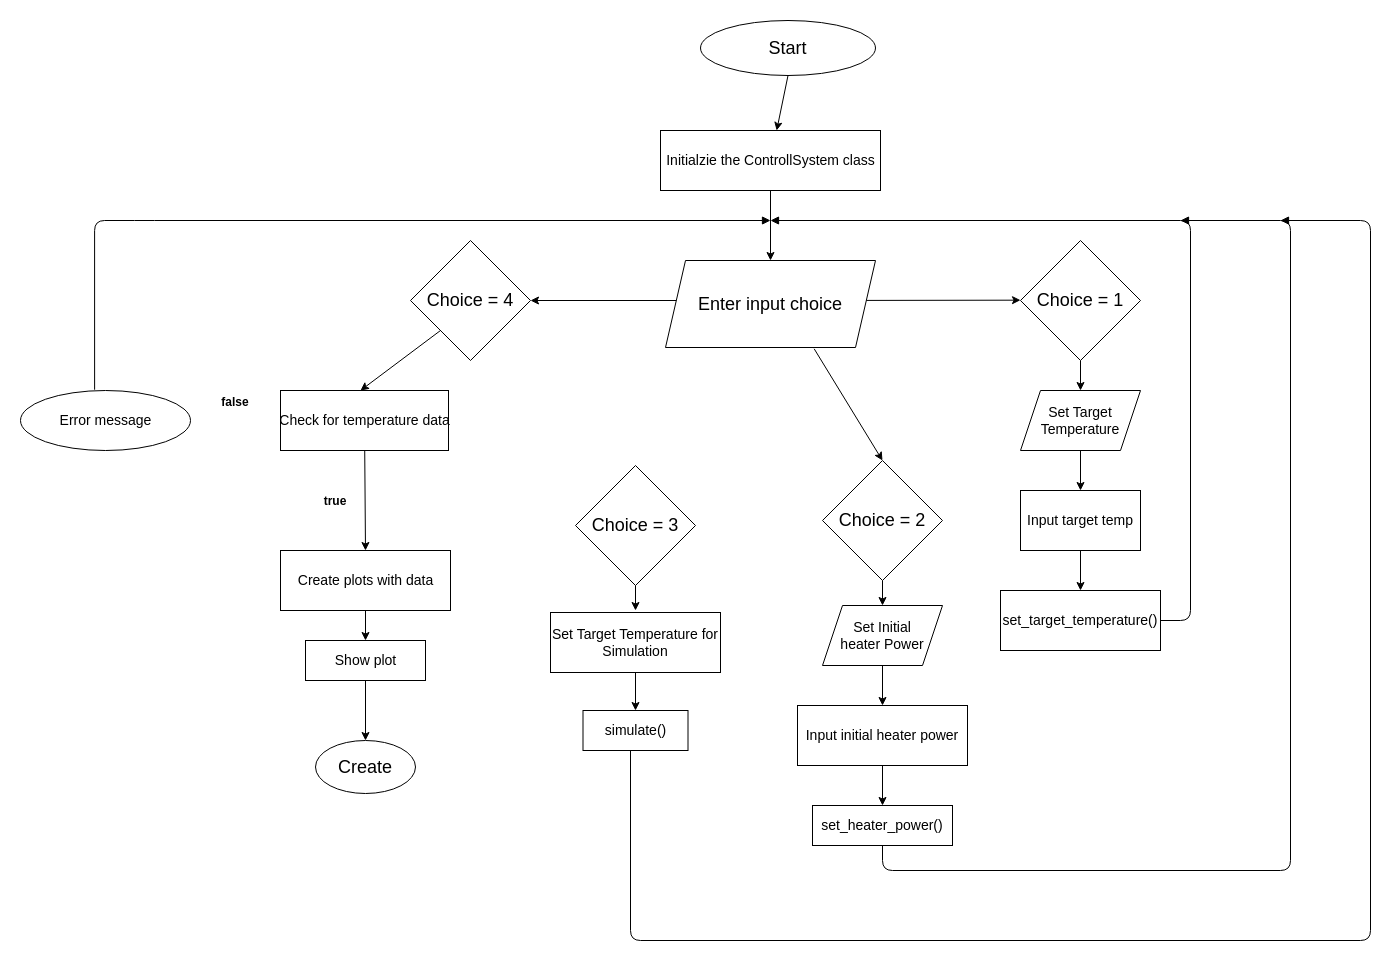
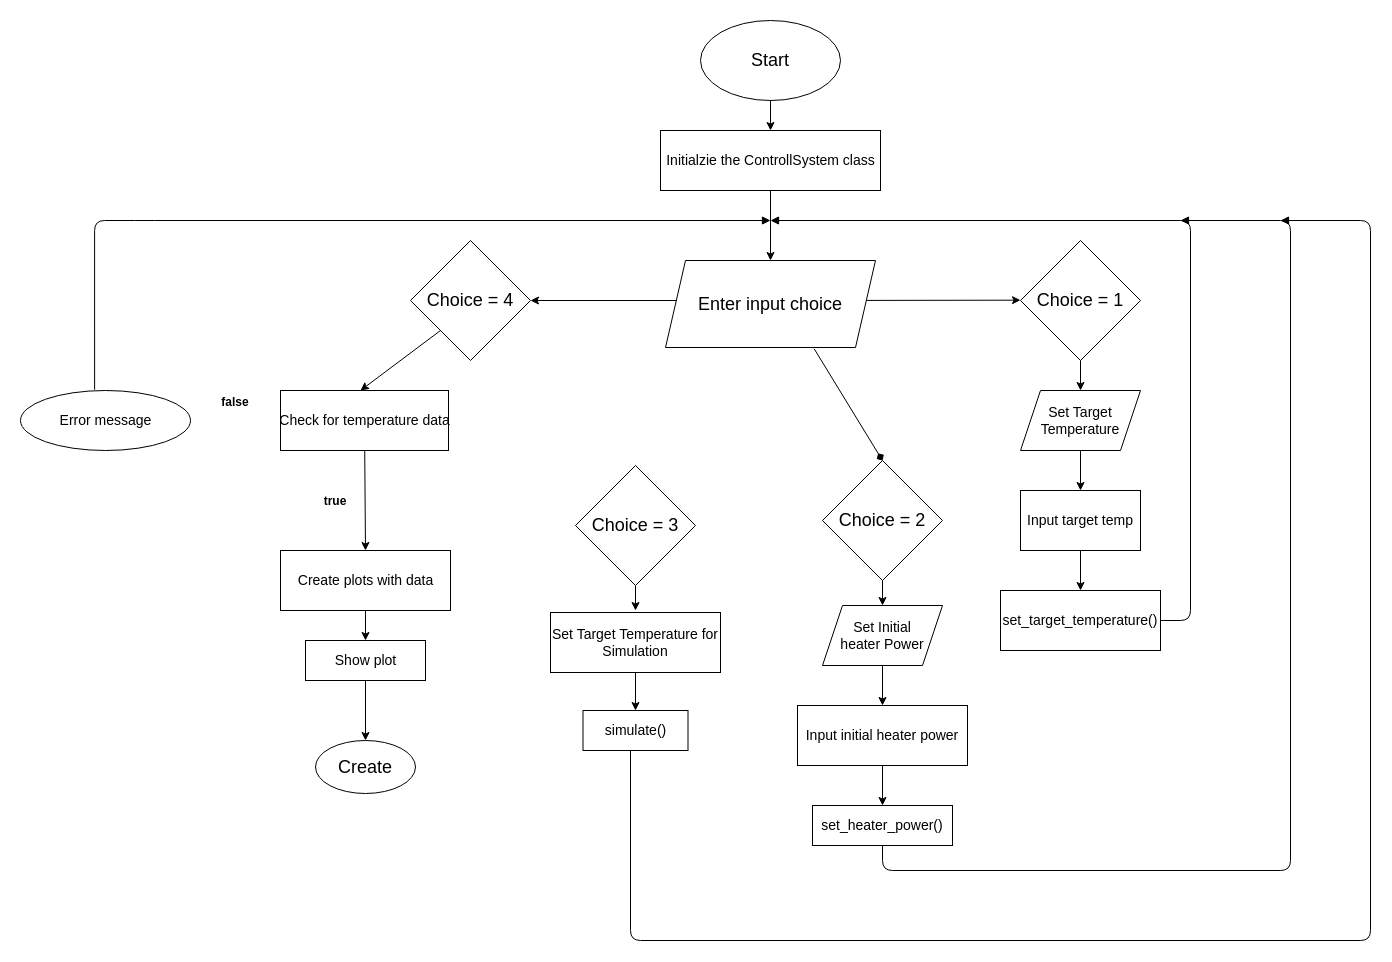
  <mxCell id="0" />
  <mxCell id="1" parent="0" />
- <mxCell id="2" value="&lt;font style=&quot;font-size: 18px;&quot;&gt;Start&lt;/font&gt;" style="ellipse;whiteSpace=wrap;html=1;" parent="1" vertex="1"><mxGeometry x="700" y="20" width="175" height="55" as="geometry" /></mxCell>
+ <mxCell id="2" value="&lt;font style=&quot;font-size: 18px;&quot;&gt;Start&lt;/font&gt;" style="ellipse;whiteSpace=wrap;html=1;" parent="1" vertex="1"><mxGeometry x="700" y="20" width="140" height="80" as="geometry" /></mxCell>
  <mxCell id="3" value="&lt;font style=&quot;font-size: 14px;&quot;&gt;Initialzie the ControllSystem class&lt;/font&gt;" style="html=1;" parent="1" vertex="1"><mxGeometry x="660" y="130" width="220" height="60" as="geometry" /></mxCell>
  <mxCell id="4" value="" style="endArrow=classic;html=1;exitX=0.5;exitY=1;exitDx=0;exitDy=0;" parent="1" source="2" target="3" edge="1"><mxGeometry width="50" height="50" relative="1" as="geometry"><mxPoint x="810" y="240" as="sourcePoint" /><mxPoint x="860" y="190" as="targetPoint" /></mxGeometry></mxCell>
  <mxCell id="5" value="" style="endArrow=classic;html=1;exitX=0.5;exitY=1;exitDx=0;exitDy=0;" parent="1" source="3" edge="1"><mxGeometry width="50" height="50" relative="1" as="geometry"><mxPoint x="810" y="240" as="sourcePoint" /><mxPoint x="770" y="260" as="targetPoint" /></mxGeometry></mxCell>
  <mxCell id="6" style="edgeStyle=none;html=1;exitX=0;exitY=0;exitDx=0;exitDy=0;" parent="1" edge="1"><mxGeometry relative="1" as="geometry"><mxPoint x="530" y="300" as="targetPoint" /><mxPoint x="730" y="300" as="sourcePoint" /></mxGeometry></mxCell>
  <mxCell id="7" style="edgeStyle=none;html=1;exitX=1;exitY=0;exitDx=0;exitDy=0;" parent="1" edge="1"><mxGeometry relative="1" as="geometry"><mxPoint x="1020" y="299.667" as="targetPoint" /><mxPoint x="810" y="300" as="sourcePoint" /></mxGeometry></mxCell>
- <mxCell id="8" style="edgeStyle=none;html=1;exitX=0.708;exitY=1.015;exitDx=0;exitDy=0;entryX=0.5;entryY=0;entryDx=0;entryDy=0;exitPerimeter=0;" parent="1" source="44" target="17" edge="1"><mxGeometry relative="1" as="geometry"><mxPoint x="850" y="500" as="targetPoint" /><mxPoint x="810" y="380" as="sourcePoint" /></mxGeometry></mxCell>
+ <mxCell id="8" style="edgeStyle=none;html=1;exitX=0.708;exitY=1.015;exitDx=0;exitDy=0;entryX=0.5;entryY=0;entryDx=0;entryDy=0;exitPerimeter=0;endArrow=diamond;" parent="1" source="44" target="17" edge="1"><mxGeometry relative="1" as="geometry"><mxPoint x="850" y="500" as="targetPoint" /><mxPoint x="810" y="380" as="sourcePoint" /></mxGeometry></mxCell>
  <mxCell id="9" style="edgeStyle=none;html=1;entryX=0.5;entryY=0;entryDx=0;entryDy=0;" parent="1" source="10" edge="1"><mxGeometry relative="1" as="geometry"><mxPoint x="1080" y="390" as="targetPoint" /></mxGeometry></mxCell>
  <mxCell id="10" value="&lt;font style=&quot;font-size: 18px;&quot;&gt;Choice = 1&lt;/font&gt;" style="rhombus;whiteSpace=wrap;html=1;" parent="1" vertex="1"><mxGeometry x="1020" y="240" width="120" height="120" as="geometry" /></mxCell>
  <mxCell id="11" style="edgeStyle=none;html=1;" parent="1" source="12" edge="1"><mxGeometry relative="1" as="geometry"><mxPoint x="1080" y="490" as="targetPoint" /></mxGeometry></mxCell>
  <mxCell id="12" value="&lt;font style=&quot;font-size: 14px;&quot;&gt;Set Target Temperature&lt;/font&gt;" style="shape=parallelogram;perimeter=parallelogramPerimeter;whiteSpace=wrap;html=1;fixedSize=1;" parent="1" vertex="1"><mxGeometry x="1020" y="390" width="120" height="60" as="geometry" /></mxCell>
  <mxCell id="13" style="edgeStyle=none;html=1;" parent="1" source="14" edge="1"><mxGeometry relative="1" as="geometry"><mxPoint x="1080" y="590" as="targetPoint" /></mxGeometry></mxCell>
  <mxCell id="14" value="&lt;font style=&quot;font-size: 14px;&quot;&gt;Input target temp&lt;/font&gt;" style="rounded=0;whiteSpace=wrap;html=1;" parent="1" vertex="1"><mxGeometry x="1020" y="490" width="120" height="60" as="geometry" /></mxCell>
  <mxCell id="15" value="&lt;font style=&quot;font-size: 14px;&quot;&gt;set_target_temperature()&lt;/font&gt;" style="rounded=0;whiteSpace=wrap;html=1;" parent="1" vertex="1"><mxGeometry x="1000" y="590" width="160" height="60" as="geometry" /></mxCell>
  <mxCell id="16" value="" style="endArrow=block;endFill=1;html=1;edgeStyle=orthogonalEdgeStyle;align=left;verticalAlign=top;exitX=1;exitY=0.5;exitDx=0;exitDy=0;" parent="1" source="15" edge="1"><mxGeometry x="-1" relative="1" as="geometry"><mxPoint x="940" y="400" as="sourcePoint" /><mxPoint x="770" y="220" as="targetPoint" /><Array as="points"><mxPoint x="1190" y="620" /><mxPoint x="1190" y="220" /></Array></mxGeometry></mxCell>
  <mxCell id="17" value="&lt;font style=&quot;font-size: 18px;&quot;&gt;Choice = 2&lt;/font&gt;" style="rhombus;whiteSpace=wrap;html=1;" parent="1" vertex="1"><mxGeometry x="822" y="460" width="120" height="120" as="geometry" /></mxCell>
  <mxCell id="18" style="edgeStyle=none;html=1;" parent="1" source="19" edge="1"><mxGeometry relative="1" as="geometry"><mxPoint x="882" y="705" as="targetPoint" /></mxGeometry></mxCell>
  <mxCell id="19" value="&lt;font style=&quot;font-size: 14px;&quot;&gt;Set Initial &lt;br&gt;heater Power&lt;/font&gt;" style="shape=parallelogram;perimeter=parallelogramPerimeter;whiteSpace=wrap;html=1;fixedSize=1;" parent="1" vertex="1"><mxGeometry x="822" y="605" width="120" height="60" as="geometry" /></mxCell>
  <mxCell id="20" style="edgeStyle=none;html=1;" parent="1" edge="1"><mxGeometry relative="1" as="geometry"><mxPoint x="882" y="805" as="targetPoint" /><mxPoint x="882" y="765" as="sourcePoint" /></mxGeometry></mxCell>
  <mxCell id="21" value="&lt;font style=&quot;font-size: 14px;&quot;&gt;set_heater_power()&lt;/font&gt;" style="rounded=0;whiteSpace=wrap;html=1;" parent="1" vertex="1"><mxGeometry x="812" y="805" width="140" height="40" as="geometry" /></mxCell>
  <mxCell id="22" style="edgeStyle=none;html=1;" parent="1" edge="1"><mxGeometry relative="1" as="geometry"><mxPoint x="882" y="580" as="sourcePoint" /><mxPoint x="882" y="605" as="targetPoint" /></mxGeometry></mxCell>
  <mxCell id="23" value="&lt;font style=&quot;font-size: 14px;&quot;&gt;Input initial heater power&lt;/font&gt;" style="rounded=0;whiteSpace=wrap;html=1;" parent="1" vertex="1"><mxGeometry x="797" y="705" width="170" height="60" as="geometry" /></mxCell>
  <mxCell id="24" value="" style="endArrow=block;endFill=1;html=1;edgeStyle=orthogonalEdgeStyle;align=left;verticalAlign=top;exitX=0.5;exitY=1;exitDx=0;exitDy=0;" parent="1" source="21" edge="1"><mxGeometry x="-0.947" y="-30" relative="1" as="geometry"><mxPoint x="850" y="650" as="sourcePoint" /><mxPoint x="1180" y="220" as="targetPoint" /><Array as="points"><mxPoint x="882" y="870" /><mxPoint x="1290" y="870" /><mxPoint x="1290" y="220" /></Array><mxPoint as="offset" /></mxGeometry></mxCell>
  <mxCell id="25" value="&lt;font style=&quot;font-size: 18px;&quot;&gt;Choice = 3&lt;/font&gt;" style="rhombus;whiteSpace=wrap;html=1;" parent="1" vertex="1"><mxGeometry x="575" y="465" width="120" height="120" as="geometry" /></mxCell>
  <mxCell id="26" style="edgeStyle=none;html=1;" parent="1" edge="1"><mxGeometry relative="1" as="geometry"><mxPoint x="635" y="710" as="targetPoint" /><mxPoint x="635" y="670" as="sourcePoint" /></mxGeometry></mxCell>
  <mxCell id="27" value="&lt;font style=&quot;font-size: 14px;&quot;&gt;simulate()&lt;/font&gt;" style="rounded=0;whiteSpace=wrap;html=1;" parent="1" vertex="1"><mxGeometry x="582.5" y="710" width="105" height="40" as="geometry" /></mxCell>
  <mxCell id="28" style="edgeStyle=none;html=1;" parent="1" edge="1"><mxGeometry relative="1" as="geometry"><mxPoint x="635" y="585" as="sourcePoint" /><mxPoint x="635" y="610" as="targetPoint" /></mxGeometry></mxCell>
  <mxCell id="29" value="&lt;font style=&quot;font-size: 14px;&quot;&gt;Set Target Temperature for Simulation&lt;/font&gt;" style="rounded=0;whiteSpace=wrap;html=1;" parent="1" vertex="1"><mxGeometry x="550" y="612" width="170" height="60" as="geometry" /></mxCell>
  <mxCell id="30" value="" style="endArrow=block;endFill=1;html=1;edgeStyle=orthogonalEdgeStyle;align=left;verticalAlign=top;" parent="1" edge="1"><mxGeometry x="-0.392" y="-59" relative="1" as="geometry"><mxPoint x="630" y="750" as="sourcePoint" /><mxPoint x="1280" y="220" as="targetPoint" /><Array as="points"><mxPoint x="630" y="940" /><mxPoint x="1370" y="940" /></Array><mxPoint x="-55" y="-39" as="offset" /></mxGeometry></mxCell>
  <mxCell id="31" style="edgeStyle=none;html=1;exitX=0;exitY=1;exitDx=0;exitDy=0;" parent="1" source="32" edge="1"><mxGeometry relative="1" as="geometry"><mxPoint x="360" y="390" as="targetPoint" /></mxGeometry></mxCell>
  <mxCell id="32" value="&lt;font style=&quot;font-size: 18px;&quot;&gt;Choice = 4&lt;/font&gt;" style="rhombus;whiteSpace=wrap;html=1;" parent="1" vertex="1"><mxGeometry y="240" width="120" height="120" as="geometry" x="410" /></mxCell>
  <mxCell id="33" style="edgeStyle=none;html=1;" parent="1" source="34" edge="1"><mxGeometry relative="1" as="geometry"><mxPoint x="365" y="550" as="targetPoint" /></mxGeometry></mxCell>
  <mxCell id="34" value="&lt;font style=&quot;font-size: 14px;&quot;&gt;Check for temperature data&lt;/font&gt;" style="html=1;" parent="1" vertex="1"><mxGeometry x="280" y="390" width="168" height="60" as="geometry" /></mxCell>
  <mxCell id="35" value="&lt;font style=&quot;font-size: 14px;&quot;&gt;Error message&lt;/font&gt;" style="ellipse;html=1;" parent="1" vertex="1"><mxGeometry x="20" y="390" width="170" height="60" as="geometry" /></mxCell>
  <mxCell id="36" value="" style="endArrow=block;endFill=1;html=1;edgeStyle=orthogonalEdgeStyle;align=left;verticalAlign=top;exitX=0.436;exitY=-0.013;exitDx=0;exitDy=0;exitPerimeter=0;" parent="1" source="35" edge="1"><mxGeometry x="-1" y="70" relative="1" as="geometry"><mxPoint x="120" y="340" as="sourcePoint" /><mxPoint x="770" y="220" as="targetPoint" /><Array as="points"><mxPoint x="144" y="220" /><mxPoint x="320" y="220" /></Array><mxPoint as="offset" /></mxGeometry></mxCell>
  <mxCell id="37" value="false" style="text;align=center;fontStyle=1;verticalAlign=middle;spacingLeft=3;spacingRight=3;strokeColor=none;rotatable=0;points=[[0,0.5],[1,0.5]];portConstraint=eastwest;" parent="1" vertex="1"><mxGeometry x="195" y="388" width="80" height="26" as="geometry" /></mxCell>
  <mxCell id="38" value="true" style="text;align=center;fontStyle=1;verticalAlign=middle;spacingLeft=3;spacingRight=3;strokeColor=none;rotatable=0;points=[[0,0.5],[1,0.5]];portConstraint=eastwest;" parent="1" vertex="1"><mxGeometry x="295" y="487" width="80" height="26" as="geometry" /></mxCell>
  <mxCell id="39" style="edgeStyle=none;html=1;" parent="1" source="40" edge="1"><mxGeometry relative="1" as="geometry"><mxPoint x="365" y="640" as="targetPoint" /></mxGeometry></mxCell>
  <mxCell id="40" value="&lt;font style=&quot;font-size: 14px;&quot;&gt;Create plots with data&lt;/font&gt;" style="html=1;" parent="1" vertex="1"><mxGeometry x="280" y="550" width="170" height="60" as="geometry" /></mxCell>
  <mxCell id="41" style="edgeStyle=none;html=1;" parent="1" source="42" edge="1"><mxGeometry relative="1" as="geometry"><mxPoint x="365" y="740" as="targetPoint" /></mxGeometry></mxCell>
  <mxCell id="42" value="&lt;font style=&quot;font-size: 14px;&quot;&gt;Show plot&lt;/font&gt;" style="html=1;" parent="1" vertex="1"><mxGeometry x="305" y="640" width="120" height="40" as="geometry" /></mxCell>
  <mxCell id="43" value="&lt;font style=&quot;font-size: 18px;&quot;&gt;Create&lt;/font&gt;" style="ellipse;whiteSpace=wrap;html=1;" parent="1" vertex="1"><mxGeometry x="315" y="740" width="100" height="53" as="geometry" /></mxCell>
  <mxCell id="44" value="&lt;font style=&quot;font-size: 18px;&quot;&gt;Enter input choice&lt;/font&gt;" style="shape=parallelogram;perimeter=parallelogramPerimeter;whiteSpace=wrap;html=1;fixedSize=1;" parent="1" vertex="1"><mxGeometry x="665" y="260" width="210" height="87" as="geometry" /></mxCell>
